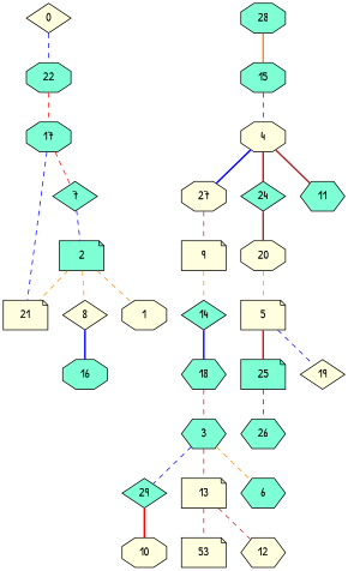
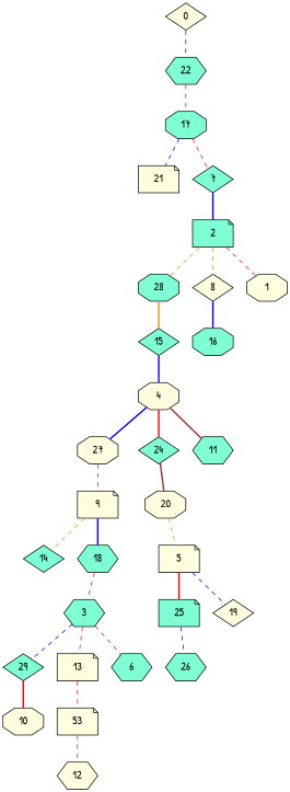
  graph {
    fontname="Patrick Hand"
    node [fillcolor=aquamarine fontname="Patrick Hand" shape=octagon style=filled]
    edge [color=blue fontname="Patrick Hand" style=dashed]
    0 [fillcolor=lightyellow shape=diamond]
-   22
+   22 [shape=hexagon]
    17
    21 [fillcolor=lightyellow shape=note]
    7 [shape=diamond]
    2 [shape=note]
    28
    8 [fillcolor=lightyellow shape=diamond]
    1 [fillcolor=lightyellow]
-   15
+   15 [shape=diamond]
    16
    4 [fillcolor=lightyellow]
    27 [fillcolor=lightyellow]
    24 [shape=diamond]
    11 [shape=hexagon]
    9 [fillcolor=lightyellow shape=note]
    20 [fillcolor=lightyellow]
    14 [shape=diamond]
    18 [shape=hexagon]
    3 [shape=hexagon]
    29 [shape=diamond]
    13 [fillcolor=lightyellow shape=note]
    6 [shape=hexagon]
    10 [fillcolor=lightyellow]
    n25 [fillcolor=lightyellow label=53 shape=note]
    12 [fillcolor=lightyellow shape=hexagon]
    5 [fillcolor=lightyellow shape=note]
    25 [shape=note]
    19 [fillcolor=lightyellow shape=diamond]
    26 [shape=hexagon]
    0 -- 22
    22 -- 17 [color=red]
    17 -- 21
    17 -- 7 [color=red]
-   7 -- 2
-   2 -- 21 [color=darkorange]
+   7 -- 2 [style=bold]
+   2 -- 28 [color=darkorange]
    2 -- 8 [color=darkorange]
-   2 -- 1 [color=darkorange]
+   2 -- 1 [color=red]
    28 -- 15 [color=darkorange style=bold]
    8 -- 16 [style=bold]
-   15 -- 4
+   15 -- 4 [style=bold]
    4 -- 27 [style=bold]
    4 -- 24 [color=red style=bold]
    4 -- 11 [color=brown style=bold]
    27 -- 9 [color=brown]
    24 -- 20 [color=brown style=bold]
    9 -- 14 [color=darkorange]
    20 -- 5 [color=darkorange]
-   14 -- 18 [style=bold]
+   9 -- 18 [style=bold]
    18 -- 3 [color=red]
    3 -- 29
    3 -- 13 [color=red]
-   3 -- 6 [color=darkorange]
+   3 -- 6 [color=brown]
    29 -- 10 [color=red style=bold]
    13 -- n25 [color=red]
-   13 -- 12 [color=brown]
+   n25 -- 12 [color=brown]
    5 -- 25 [color=red style=bold]
    5 -- 19
    25 -- 26
  }
